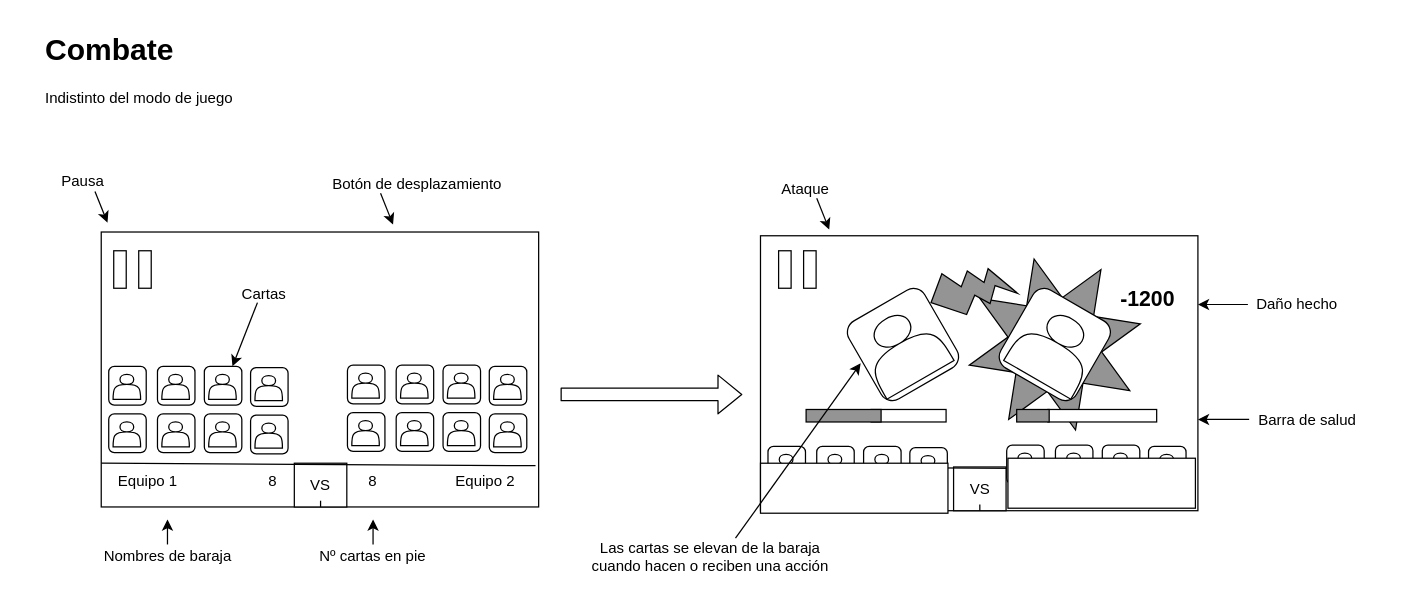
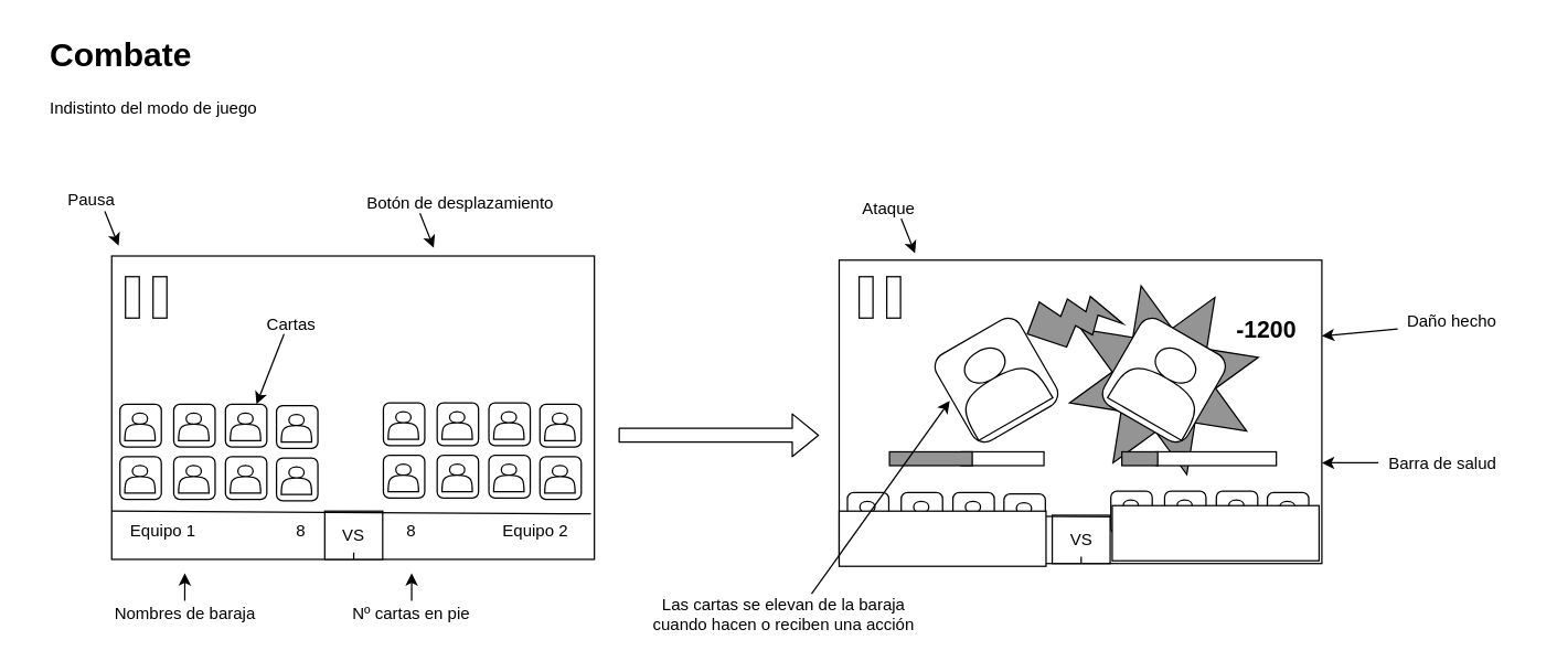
  <mxCell id="0" />
  <mxCell id="1" parent="0" />
  <mxCell id="2" value="" style="rounded=0;whiteSpace=wrap;html=1;" vertex="1" parent="1"><mxGeometry x="608" y="188" width="350" height="220" as="geometry" /></mxCell>
  <mxCell id="3" value="" style="verticalLabelPosition=bottom;verticalAlign=top;html=1;shape=mxgraph.basic.8_point_star;strokeColor=#000000;fillColor=#949494;rotation=9;" vertex="1" parent="1"><mxGeometry x="778.5" y="210" width="130" height="130" as="geometry" /></mxCell>
  <mxCell id="4" value="" style="rounded=0;whiteSpace=wrap;html=1;" parent="1" vertex="1"><mxGeometry x="80.5" y="185" width="350" height="220" as="geometry" /></mxCell>
  <mxCell id="5" value="" style="rounded=0;whiteSpace=wrap;html=1;strokeColor=#000000;fillColor=#FFFFFF;" vertex="1" parent="1"><mxGeometry x="235" y="370" width="42" height="35" as="geometry" /></mxCell>
  <mxCell id="6" value="&lt;h1&gt;Combate&lt;br&gt;&lt;/h1&gt;&lt;p&gt;Indistinto del modo de juego&lt;br&gt;&lt;/p&gt;" style="text;html=1;strokeColor=none;fillColor=none;spacing=5;spacingTop=-20;whiteSpace=wrap;overflow=hidden;rounded=0;" parent="1" vertex="1"><mxGeometry x="30.5" y="20" width="240" height="120" as="geometry" /></mxCell>
  <mxCell id="7" value="" style="rounded=1;whiteSpace=wrap;html=1;fontSize=20;rotation=-90;" parent="1" vertex="1"><mxGeometry x="86" y="331" width="31" height="30" as="geometry" /></mxCell>
  <mxCell id="8" value="Nombres de baraja" style="text;html=1;strokeColor=none;fillColor=none;align=center;verticalAlign=middle;whiteSpace=wrap;rounded=0;fontSize=12;direction=south;" parent="1" vertex="1"><mxGeometry x="73.5" y="425" width="120" height="40" as="geometry" /></mxCell>
  <mxCell id="9" value="Pausa" style="text;html=1;strokeColor=none;fillColor=none;align=center;verticalAlign=middle;whiteSpace=wrap;rounded=0;fontSize=12;direction=south;" parent="1" vertex="1"><mxGeometry x="20.5" y="125" width="90" height="40" as="geometry" /></mxCell>
  <mxCell id="10" value="" style="endArrow=classic;html=1;strokeWidth=1;fontSize=12;" parent="1" edge="1"><mxGeometry width="50" height="50" relative="1" as="geometry"><mxPoint x="75.5" y="152.5" as="sourcePoint" /><mxPoint x="85.5" y="177.5" as="targetPoint" /></mxGeometry></mxCell>
  <mxCell id="11" value="" style="endArrow=classic;html=1;strokeWidth=1;fontSize=12;" parent="1" edge="1"><mxGeometry width="50" height="50" relative="1" as="geometry"><mxPoint x="133.5" y="435" as="sourcePoint" /><mxPoint x="133.5" y="415" as="targetPoint" /></mxGeometry></mxCell>
  <mxCell id="12" value="" style="shape=flexArrow;endArrow=classic;html=1;strokeWidth=1;fontSize=12;" parent="1" edge="1"><mxGeometry width="50" height="50" relative="1" as="geometry"><mxPoint x="448" y="315" as="sourcePoint" /><mxPoint x="593.5" y="315" as="targetPoint" /></mxGeometry></mxCell>
  <mxCell id="13" value="Botón de desplazamiento" style="text;html=1;strokeColor=none;fillColor=none;align=center;verticalAlign=middle;whiteSpace=wrap;rounded=0;fontSize=12;direction=south;" parent="1" vertex="1"><mxGeometry x="259" y="127" width="149" height="40" as="geometry" /></mxCell>
  <mxCell id="14" value="" style="endArrow=classic;html=1;strokeWidth=1;fontSize=12;" parent="1" edge="1"><mxGeometry width="50" height="50" relative="1" as="geometry"><mxPoint x="304" y="154" as="sourcePoint" /><mxPoint x="314" y="179" as="targetPoint" /></mxGeometry></mxCell>
  <mxCell id="15" value="" style="endArrow=none;html=1;" edge="1" parent="1"><mxGeometry width="50" height="50" relative="1" as="geometry"><mxPoint x="80.5" y="370" as="sourcePoint" /><mxPoint x="428" y="372" as="targetPoint" /></mxGeometry></mxCell>
  <mxCell id="16" value="Equipo 1" style="text;html=1;strokeColor=none;fillColor=none;align=center;verticalAlign=middle;whiteSpace=wrap;rounded=0;" vertex="1" parent="1"><mxGeometry x="88" y="375" width="60" height="20" as="geometry" /></mxCell>
  <mxCell id="17" value="Equipo 2" style="text;html=1;strokeColor=none;fillColor=none;align=center;verticalAlign=middle;whiteSpace=wrap;rounded=0;" vertex="1" parent="1"><mxGeometry x="358" y="375" width="60" height="20" as="geometry" /></mxCell>
  <mxCell id="18" value="8" style="text;html=1;strokeColor=none;fillColor=none;align=center;verticalAlign=middle;whiteSpace=wrap;rounded=0;" vertex="1" parent="1"><mxGeometry x="268" y="375" width="60" height="20" as="geometry" /></mxCell>
  <mxCell id="19" value="8" style="text;html=1;strokeColor=none;fillColor=none;align=center;verticalAlign=middle;whiteSpace=wrap;rounded=0;" vertex="1" parent="1"><mxGeometry x="188" y="375" width="60" height="20" as="geometry" /></mxCell>
  <mxCell id="20" style="edgeStyle=orthogonalEdgeStyle;rounded=0;orthogonalLoop=1;jettySize=auto;html=1;exitX=0.5;exitY=1;exitDx=0;exitDy=0;entryX=0.5;entryY=1;entryDx=0;entryDy=0;endArrow=none;endFill=0;" edge="1" parent="1" source="21" target="5"><mxGeometry relative="1" as="geometry" /></mxCell>
  <mxCell id="21" value="VS" style="text;html=1;strokeColor=none;fillColor=none;align=center;verticalAlign=middle;whiteSpace=wrap;rounded=0;" vertex="1" parent="1"><mxGeometry x="226" y="375" width="60" height="25" as="geometry" /></mxCell>
  <mxCell id="22" value="" style="shape=actor;whiteSpace=wrap;html=1;strokeColor=#000000;fillColor=#FFFFFF;" vertex="1" parent="1"><mxGeometry x="90" y="337" width="22" height="20" as="geometry" /></mxCell>
  <mxCell id="23" value="" style="rounded=1;whiteSpace=wrap;html=1;fontSize=20;rotation=-90;" vertex="1" parent="1"><mxGeometry x="86" y="293" width="31" height="30" as="geometry" /></mxCell>
  <mxCell id="24" value="" style="shape=actor;whiteSpace=wrap;html=1;strokeColor=#000000;fillColor=#FFFFFF;" vertex="1" parent="1"><mxGeometry x="90" y="299" width="22" height="20" as="geometry" /></mxCell>
  <mxCell id="25" value="" style="rounded=1;whiteSpace=wrap;html=1;fontSize=20;rotation=-90;" vertex="1" parent="1"><mxGeometry x="125" y="331" width="31" height="30" as="geometry" /></mxCell>
  <mxCell id="26" value="" style="shape=actor;whiteSpace=wrap;html=1;strokeColor=#000000;fillColor=#FFFFFF;" vertex="1" parent="1"><mxGeometry x="129" y="337" width="22" height="20" as="geometry" /></mxCell>
  <mxCell id="27" value="" style="rounded=1;whiteSpace=wrap;html=1;fontSize=20;rotation=-90;" vertex="1" parent="1"><mxGeometry x="125" y="293" width="31" height="30" as="geometry" /></mxCell>
  <mxCell id="28" value="" style="shape=actor;whiteSpace=wrap;html=1;strokeColor=#000000;fillColor=#FFFFFF;" vertex="1" parent="1"><mxGeometry x="129" y="299" width="22" height="20" as="geometry" /></mxCell>
  <mxCell id="29" value="" style="rounded=1;whiteSpace=wrap;html=1;fontSize=20;rotation=-90;" vertex="1" parent="1"><mxGeometry x="162.5" y="331" width="31" height="30" as="geometry" /></mxCell>
  <mxCell id="30" value="" style="shape=actor;whiteSpace=wrap;html=1;strokeColor=#000000;fillColor=#FFFFFF;" vertex="1" parent="1"><mxGeometry x="166.5" y="337" width="22" height="20" as="geometry" /></mxCell>
  <mxCell id="31" value="" style="rounded=1;whiteSpace=wrap;html=1;fontSize=20;rotation=-90;" vertex="1" parent="1"><mxGeometry x="162.5" y="293" width="31" height="30" as="geometry" /></mxCell>
  <mxCell id="32" value="" style="shape=actor;whiteSpace=wrap;html=1;strokeColor=#000000;fillColor=#FFFFFF;" vertex="1" parent="1"><mxGeometry x="166.5" y="299" width="22" height="20" as="geometry" /></mxCell>
  <mxCell id="33" value="" style="rounded=1;whiteSpace=wrap;html=1;fontSize=20;rotation=-90;" vertex="1" parent="1"><mxGeometry x="199.5" y="332" width="31" height="30" as="geometry" /></mxCell>
  <mxCell id="34" value="" style="shape=actor;whiteSpace=wrap;html=1;strokeColor=#000000;fillColor=#FFFFFF;" vertex="1" parent="1"><mxGeometry x="203.5" y="338" width="22" height="20" as="geometry" /></mxCell>
  <mxCell id="35" value="" style="rounded=1;whiteSpace=wrap;html=1;fontSize=20;rotation=-90;" vertex="1" parent="1"><mxGeometry x="199.5" y="294" width="31" height="30" as="geometry" /></mxCell>
  <mxCell id="36" value="" style="shape=actor;whiteSpace=wrap;html=1;strokeColor=#000000;fillColor=#FFFFFF;" vertex="1" parent="1"><mxGeometry x="203.5" y="300" width="22" height="20" as="geometry" /></mxCell>
  <mxCell id="37" value="" style="rounded=1;whiteSpace=wrap;html=1;fontSize=20;rotation=-90;" vertex="1" parent="1"><mxGeometry x="277" y="330" width="31" height="30" as="geometry" /></mxCell>
  <mxCell id="38" value="" style="shape=actor;whiteSpace=wrap;html=1;strokeColor=#000000;fillColor=#FFFFFF;" vertex="1" parent="1"><mxGeometry x="281" y="336" width="22" height="20" as="geometry" /></mxCell>
  <mxCell id="39" value="" style="rounded=1;whiteSpace=wrap;html=1;fontSize=20;rotation=-90;" vertex="1" parent="1"><mxGeometry x="277" y="292" width="31" height="30" as="geometry" /></mxCell>
  <mxCell id="40" value="" style="shape=actor;whiteSpace=wrap;html=1;strokeColor=#000000;fillColor=#FFFFFF;" vertex="1" parent="1"><mxGeometry x="281" y="298" width="22" height="20" as="geometry" /></mxCell>
  <mxCell id="41" value="" style="rounded=1;whiteSpace=wrap;html=1;fontSize=20;rotation=-90;" vertex="1" parent="1"><mxGeometry x="316" y="330" width="31" height="30" as="geometry" /></mxCell>
  <mxCell id="42" value="" style="shape=actor;whiteSpace=wrap;html=1;strokeColor=#000000;fillColor=#FFFFFF;" vertex="1" parent="1"><mxGeometry x="320" y="336" width="22" height="20" as="geometry" /></mxCell>
  <mxCell id="43" value="" style="rounded=1;whiteSpace=wrap;html=1;fontSize=20;rotation=-90;" vertex="1" parent="1"><mxGeometry x="316" y="292" width="31" height="30" as="geometry" /></mxCell>
  <mxCell id="44" value="" style="shape=actor;whiteSpace=wrap;html=1;strokeColor=#000000;fillColor=#FFFFFF;" vertex="1" parent="1"><mxGeometry x="320" y="298" width="22" height="20" as="geometry" /></mxCell>
  <mxCell id="45" value="" style="rounded=1;whiteSpace=wrap;html=1;fontSize=20;rotation=-90;" vertex="1" parent="1"><mxGeometry x="353.5" y="330" width="31" height="30" as="geometry" /></mxCell>
  <mxCell id="46" value="" style="shape=actor;whiteSpace=wrap;html=1;strokeColor=#000000;fillColor=#FFFFFF;" vertex="1" parent="1"><mxGeometry x="357.5" y="336" width="22" height="20" as="geometry" /></mxCell>
  <mxCell id="47" value="" style="rounded=1;whiteSpace=wrap;html=1;fontSize=20;rotation=-90;" vertex="1" parent="1"><mxGeometry x="353.5" y="292" width="31" height="30" as="geometry" /></mxCell>
  <mxCell id="48" value="" style="shape=actor;whiteSpace=wrap;html=1;strokeColor=#000000;fillColor=#FFFFFF;" vertex="1" parent="1"><mxGeometry x="357.5" y="298" width="22" height="20" as="geometry" /></mxCell>
  <mxCell id="49" value="" style="rounded=1;whiteSpace=wrap;html=1;fontSize=20;rotation=-90;" vertex="1" parent="1"><mxGeometry x="390.5" y="331" width="31" height="30" as="geometry" /></mxCell>
  <mxCell id="50" value="" style="shape=actor;whiteSpace=wrap;html=1;strokeColor=#000000;fillColor=#FFFFFF;" vertex="1" parent="1"><mxGeometry x="394.5" y="337" width="22" height="20" as="geometry" /></mxCell>
  <mxCell id="51" value="" style="rounded=1;whiteSpace=wrap;html=1;fontSize=20;rotation=-90;" vertex="1" parent="1"><mxGeometry x="390.5" y="293" width="31" height="30" as="geometry" /></mxCell>
  <mxCell id="52" value="" style="shape=actor;whiteSpace=wrap;html=1;strokeColor=#000000;fillColor=#FFFFFF;" vertex="1" parent="1"><mxGeometry x="394.5" y="299" width="22" height="20" as="geometry" /></mxCell>
  <mxCell id="53" value="" style="rounded=0;whiteSpace=wrap;html=1;strokeColor=#000000;fillColor=#FFFFFF;" vertex="1" parent="1"><mxGeometry x="762.5" y="373" width="42" height="35" as="geometry" /></mxCell>
  <mxCell id="54" value="" style="rounded=1;whiteSpace=wrap;html=1;fontSize=20;rotation=-90;" vertex="1" parent="1"><mxGeometry x="613.5" y="357" width="31" height="30" as="geometry" /></mxCell>
  <mxCell id="55" value="" style="endArrow=none;html=1;" edge="1" parent="1"><mxGeometry width="50" height="50" relative="1" as="geometry"><mxPoint x="608" y="373" as="sourcePoint" /><mxPoint x="955.5" y="375" as="targetPoint" /></mxGeometry></mxCell>
  <mxCell id="56" value="Equipo 1" style="text;html=1;strokeColor=none;fillColor=none;align=center;verticalAlign=middle;whiteSpace=wrap;rounded=0;" vertex="1" parent="1"><mxGeometry x="615.5" y="378" width="60" height="20" as="geometry" /></mxCell>
  <mxCell id="57" value="Equipo 2" style="text;html=1;strokeColor=none;fillColor=none;align=center;verticalAlign=middle;whiteSpace=wrap;rounded=0;" vertex="1" parent="1"><mxGeometry x="885.5" y="378" width="60" height="20" as="geometry" /></mxCell>
  <mxCell id="58" value="8" style="text;html=1;strokeColor=none;fillColor=none;align=center;verticalAlign=middle;whiteSpace=wrap;rounded=0;" vertex="1" parent="1"><mxGeometry x="795.5" y="378" width="60" height="20" as="geometry" /></mxCell>
  <mxCell id="59" value="8" style="text;html=1;strokeColor=none;fillColor=none;align=center;verticalAlign=middle;whiteSpace=wrap;rounded=0;" vertex="1" parent="1"><mxGeometry x="715.5" y="378" width="60" height="20" as="geometry" /></mxCell>
  <mxCell id="60" style="edgeStyle=orthogonalEdgeStyle;rounded=0;orthogonalLoop=1;jettySize=auto;html=1;exitX=0.5;exitY=1;exitDx=0;exitDy=0;entryX=0.5;entryY=1;entryDx=0;entryDy=0;endArrow=none;endFill=0;" edge="1" parent="1" source="61" target="53"><mxGeometry relative="1" as="geometry" /></mxCell>
  <mxCell id="61" value="VS" style="text;html=1;strokeColor=none;fillColor=none;align=center;verticalAlign=middle;whiteSpace=wrap;rounded=0;" vertex="1" parent="1"><mxGeometry x="753.5" y="378" width="60" height="25" as="geometry" /></mxCell>
  <mxCell id="62" value="" style="shape=actor;whiteSpace=wrap;html=1;strokeColor=#000000;fillColor=#FFFFFF;" vertex="1" parent="1"><mxGeometry x="617.5" y="363" width="22" height="20" as="geometry" /></mxCell>
  <mxCell id="63" value="" style="rounded=1;whiteSpace=wrap;html=1;fontSize=20;rotation=-90;" vertex="1" parent="1"><mxGeometry x="652.5" y="357" width="31" height="30" as="geometry" /></mxCell>
  <mxCell id="64" value="" style="shape=actor;whiteSpace=wrap;html=1;strokeColor=#000000;fillColor=#FFFFFF;" vertex="1" parent="1"><mxGeometry x="656.5" y="363" width="22" height="20" as="geometry" /></mxCell>
  <mxCell id="65" value="" style="rounded=1;whiteSpace=wrap;html=1;fontSize=20;rotation=-90;" vertex="1" parent="1"><mxGeometry x="690" y="357" width="31" height="30" as="geometry" /></mxCell>
  <mxCell id="66" value="" style="shape=actor;whiteSpace=wrap;html=1;strokeColor=#000000;fillColor=#FFFFFF;" vertex="1" parent="1"><mxGeometry x="694" y="363" width="22" height="20" as="geometry" /></mxCell>
  <mxCell id="67" value="" style="rounded=1;whiteSpace=wrap;html=1;fontSize=20;rotation=-90;" vertex="1" parent="1"><mxGeometry x="727" y="358" width="31" height="30" as="geometry" /></mxCell>
  <mxCell id="68" value="" style="shape=actor;whiteSpace=wrap;html=1;strokeColor=#000000;fillColor=#FFFFFF;" vertex="1" parent="1"><mxGeometry x="731" y="364" width="22" height="20" as="geometry" /></mxCell>
  <mxCell id="69" value="" style="rounded=1;whiteSpace=wrap;html=1;fontSize=20;rotation=-120;" vertex="1" parent="1"><mxGeometry x="686" y="240" width="72" height="70" as="geometry" /></mxCell>
  <mxCell id="70" value="" style="shape=actor;whiteSpace=wrap;html=1;strokeColor=#000000;fillColor=#FFFFFF;rotation=-30;" vertex="1" parent="1"><mxGeometry x="691" y="251" width="62" height="56" as="geometry" /></mxCell>
  <mxCell id="71" value="" style="rounded=1;whiteSpace=wrap;html=1;fontSize=20;rotation=-90;" vertex="1" parent="1"><mxGeometry x="804.5" y="356" width="31" height="30" as="geometry" /></mxCell>
  <mxCell id="72" value="" style="shape=actor;whiteSpace=wrap;html=1;strokeColor=#000000;fillColor=#FFFFFF;" vertex="1" parent="1"><mxGeometry x="808.5" y="362" width="22" height="20" as="geometry" /></mxCell>
  <mxCell id="73" value="" style="rounded=1;whiteSpace=wrap;html=1;fontSize=20;rotation=-90;" vertex="1" parent="1"><mxGeometry x="843.5" y="356" width="31" height="30" as="geometry" /></mxCell>
  <mxCell id="74" value="" style="shape=actor;whiteSpace=wrap;html=1;strokeColor=#000000;fillColor=#FFFFFF;" vertex="1" parent="1"><mxGeometry x="847.5" y="362" width="22" height="20" as="geometry" /></mxCell>
  <mxCell id="75" value="" style="rounded=1;whiteSpace=wrap;html=1;fontSize=20;rotation=-90;" vertex="1" parent="1"><mxGeometry x="881" y="356" width="31" height="30" as="geometry" /></mxCell>
  <mxCell id="76" value="" style="shape=actor;whiteSpace=wrap;html=1;strokeColor=#000000;fillColor=#FFFFFF;" vertex="1" parent="1"><mxGeometry x="885" y="362" width="22" height="20" as="geometry" /></mxCell>
  <mxCell id="77" value="" style="rounded=1;whiteSpace=wrap;html=1;fontSize=20;rotation=-90;" vertex="1" parent="1"><mxGeometry x="918" y="357" width="31" height="30" as="geometry" /></mxCell>
  <mxCell id="78" value="" style="shape=actor;whiteSpace=wrap;html=1;strokeColor=#000000;fillColor=#FFFFFF;" vertex="1" parent="1"><mxGeometry x="922" y="363" width="22" height="20" as="geometry" /></mxCell>
  <mxCell id="79" value="" style="rounded=0;whiteSpace=wrap;html=1;strokeColor=#000000;fillColor=#FFFFFF;" vertex="1" parent="1"><mxGeometry x="608" y="370" width="150" height="40" as="geometry" /></mxCell>
  <mxCell id="80" value="" style="rounded=0;whiteSpace=wrap;html=1;strokeColor=#000000;fillColor=#FFFFFF;" vertex="1" parent="1"><mxGeometry x="806" y="366" width="150" height="40" as="geometry" /></mxCell>
  <mxCell id="81" value="" style="rounded=1;whiteSpace=wrap;html=1;fontSize=20;rotation=-60;" vertex="1" parent="1"><mxGeometry x="807.5" y="240" width="72" height="70" as="geometry" /></mxCell>
  <mxCell id="82" value="" style="shape=actor;whiteSpace=wrap;html=1;strokeColor=#000000;fillColor=#FFFFFF;rotation=30;" vertex="1" parent="1"><mxGeometry x="812.5" y="251" width="62" height="56" as="geometry" /></mxCell>
  <mxCell id="83" value="" style="rounded=0;whiteSpace=wrap;html=1;strokeColor=#000000;fillColor=#FFFFFF;" vertex="1" parent="1"><mxGeometry x="90.5" y="200" width="10" height="30" as="geometry" /></mxCell>
  <mxCell id="84" value="" style="rounded=0;whiteSpace=wrap;html=1;strokeColor=#000000;fillColor=#FFFFFF;" vertex="1" parent="1"><mxGeometry x="110.5" y="200" width="10" height="30" as="geometry" /></mxCell>
  <mxCell id="85" value="" style="rounded=0;whiteSpace=wrap;html=1;strokeColor=#000000;fillColor=#FFFFFF;" vertex="1" parent="1"><mxGeometry x="622.5" y="200" width="10" height="30" as="geometry" /></mxCell>
  <mxCell id="86" value="" style="rounded=0;whiteSpace=wrap;html=1;strokeColor=#000000;fillColor=#FFFFFF;" vertex="1" parent="1"><mxGeometry x="642.5" y="200" width="10" height="30" as="geometry" /></mxCell>
  <mxCell id="87" value="" style="verticalLabelPosition=bottom;verticalAlign=top;html=1;shape=mxgraph.basic.flash;strokeColor=#000000;fillColor=#949494;rotation=-115;" vertex="1" parent="1"><mxGeometry x="755.5" y="197" width="40" height="66" as="geometry" /></mxCell>
  <mxCell id="88" value="&lt;b&gt;&lt;font style=&quot;font-size: 17px&quot;&gt;-1200&lt;/font&gt;&lt;/b&gt;" style="text;html=1;strokeColor=none;fillColor=none;align=center;verticalAlign=middle;whiteSpace=wrap;rounded=0;" vertex="1" parent="1"><mxGeometry x="898" y="230" width="40" height="20" as="geometry" /></mxCell>
  <mxCell id="89" value="" style="rounded=0;whiteSpace=wrap;html=1;strokeColor=#000000;fillColor=#FFFFFF;" vertex="1" parent="1"><mxGeometry x="838" y="327" width="87" height="10" as="geometry" /></mxCell>
  <mxCell id="90" value="" style="rounded=0;whiteSpace=wrap;html=1;strokeColor=#000000;fillColor=#949494;" vertex="1" parent="1"><mxGeometry x="813" y="327" width="26" height="10" as="geometry" /></mxCell>
  <mxCell id="91" value="" style="rounded=0;whiteSpace=wrap;html=1;strokeColor=#000000;fillColor=#FFFFFF;" vertex="1" parent="1"><mxGeometry x="696.5" y="327" width="60" height="10" as="geometry" /></mxCell>
  <mxCell id="92" value="" style="rounded=0;whiteSpace=wrap;html=1;strokeColor=#000000;fillColor=#949494;" vertex="1" parent="1"><mxGeometry x="644.5" y="327" width="60" height="10" as="geometry" /></mxCell>
  <mxCell id="93" value="Nº cartas en pie" style="text;html=1;strokeColor=none;fillColor=none;align=center;verticalAlign=middle;whiteSpace=wrap;rounded=0;fontSize=12;direction=south;" vertex="1" parent="1"><mxGeometry x="238" y="425" width="120" height="40" as="geometry" /></mxCell>
  <mxCell id="94" value="" style="endArrow=classic;html=1;strokeWidth=1;fontSize=12;" edge="1" parent="1"><mxGeometry width="50" height="50" relative="1" as="geometry"><mxPoint x="298" y="435" as="sourcePoint" /><mxPoint x="298" y="415" as="targetPoint" /></mxGeometry></mxCell>
  <mxCell id="95" value="Cartas" style="text;html=1;strokeColor=none;fillColor=none;align=center;verticalAlign=middle;whiteSpace=wrap;rounded=0;fontSize=12;direction=south;" vertex="1" parent="1"><mxGeometry x="165.5" y="215" width="90" height="40" as="geometry" /></mxCell>
  <mxCell id="96" value="" style="endArrow=classic;html=1;strokeWidth=1;fontSize=12;entryX=1;entryY=0.75;entryDx=0;entryDy=0;" edge="1" parent="1" target="31"><mxGeometry width="50" height="50" relative="1" as="geometry"><mxPoint x="205.5" y="241.5" as="sourcePoint" /><mxPoint x="215.5" y="266.5" as="targetPoint" /></mxGeometry></mxCell>
  <mxCell id="97" value="Ataque&amp;nbsp;&amp;nbsp;&amp;nbsp;&amp;nbsp;&amp;nbsp;&amp;nbsp;&amp;nbsp;&amp;nbsp;&amp;nbsp;&amp;nbsp;&amp;nbsp;&amp;nbsp;&amp;nbsp;&amp;nbsp;&amp;nbsp;&amp;nbsp;&amp;nbsp;&amp;nbsp;&amp;nbsp;&amp;nbsp;&amp;nbsp;&amp;nbsp;&amp;nbsp; " style="text;html=1;strokeColor=none;fillColor=none;align=center;verticalAlign=middle;whiteSpace=wrap;rounded=0;fontSize=12;direction=south;" vertex="1" parent="1"><mxGeometry x="608" y="131" width="149" height="40" as="geometry" /></mxCell>
  <mxCell id="98" value="" style="endArrow=classic;html=1;strokeWidth=1;fontSize=12;" edge="1" parent="1"><mxGeometry width="50" height="50" relative="1" as="geometry"><mxPoint x="653" y="158" as="sourcePoint" /><mxPoint x="663" y="183" as="targetPoint" /></mxGeometry></mxCell>
- <mxCell id="99" value="Daño hecho&amp;nbsp;&amp;nbsp;&amp;nbsp;&amp;nbsp;&amp;nbsp;&amp;nbsp;&amp;nbsp;&amp;nbsp;&amp;nbsp; " style="text;html=1;strokeColor=none;fillColor=none;align=center;verticalAlign=middle;whiteSpace=wrap;rounded=0;fontSize=12;direction=south;" vertex="1" parent="1"><mxGeometry x="998" y="223" width="109" height="40" as="geometry" /></mxCell>
+ <mxCell id="99" value="Daño hecho&amp;nbsp;&amp;nbsp;&amp;nbsp;&amp;nbsp;&amp;nbsp;&amp;nbsp;&amp;nbsp;&amp;nbsp;&amp;nbsp; " style="text;html=1;strokeColor=none;fillColor=none;align=center;verticalAlign=middle;whiteSpace=wrap;rounded=0;fontSize=12;direction=south;" vertex="1" parent="1"><mxGeometry x="1013" y="213" width="109" height="40" as="geometry" /></mxCell>
  <mxCell id="100" value="" style="endArrow=classic;html=1;strokeWidth=1;fontSize=12;entryX=1;entryY=0.25;entryDx=0;entryDy=0;" edge="1" parent="1" source="99" target="2"><mxGeometry width="50" height="50" relative="1" as="geometry"><mxPoint x="1013" y="201" as="sourcePoint" /><mxPoint x="1023" y="226" as="targetPoint" /></mxGeometry></mxCell>
  <mxCell id="101" value="Barra de salud&amp;nbsp;&amp;nbsp;&amp;nbsp;&amp;nbsp; " style="text;html=1;strokeColor=none;fillColor=none;align=center;verticalAlign=middle;whiteSpace=wrap;rounded=0;fontSize=12;direction=south;" vertex="1" parent="1"><mxGeometry x="998" y="316" width="109" height="40" as="geometry" /></mxCell>
  <mxCell id="102" value="" style="endArrow=classic;html=1;" edge="1" parent="1"><mxGeometry width="50" height="50" relative="1" as="geometry"><mxPoint x="999" y="335" as="sourcePoint" /><mxPoint x="958" y="335" as="targetPoint" /></mxGeometry></mxCell>
  <mxCell id="103" value="" style="endArrow=classic;html=1;entryX=0.229;entryY=0.464;entryDx=0;entryDy=0;entryPerimeter=0;" edge="1" parent="1" target="2"><mxGeometry width="50" height="50" relative="1" as="geometry"><mxPoint x="588" y="430" as="sourcePoint" /><mxPoint x="598" y="430" as="targetPoint" /></mxGeometry></mxCell>
  <mxCell id="104" value="Las cartas se elevan de la baraja cuando hacen o reciben una acción" style="text;html=1;strokeColor=none;fillColor=none;align=center;verticalAlign=middle;whiteSpace=wrap;rounded=0;" vertex="1" parent="1"><mxGeometry x="468" y="435" width="200" height="20" as="geometry" /></mxCell>
